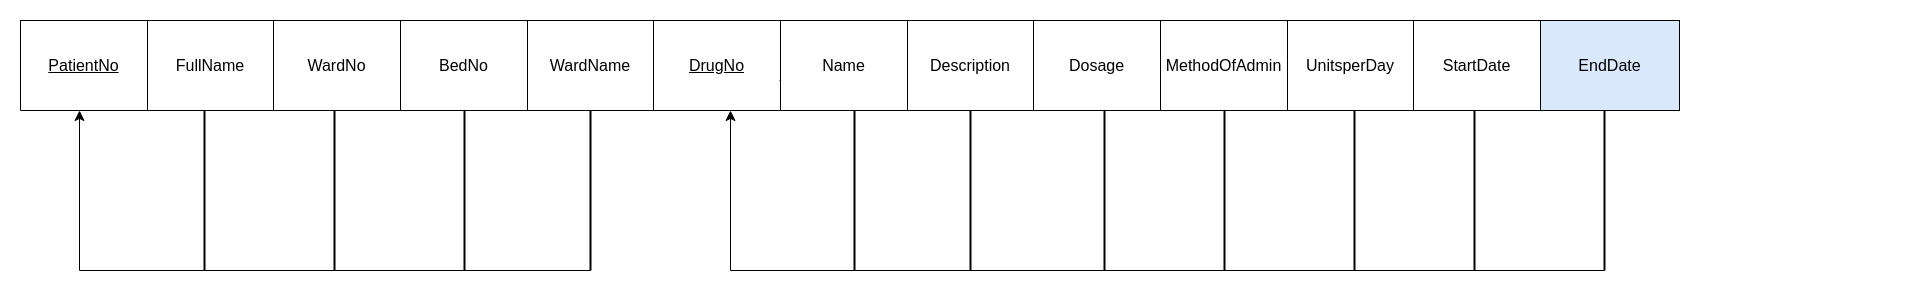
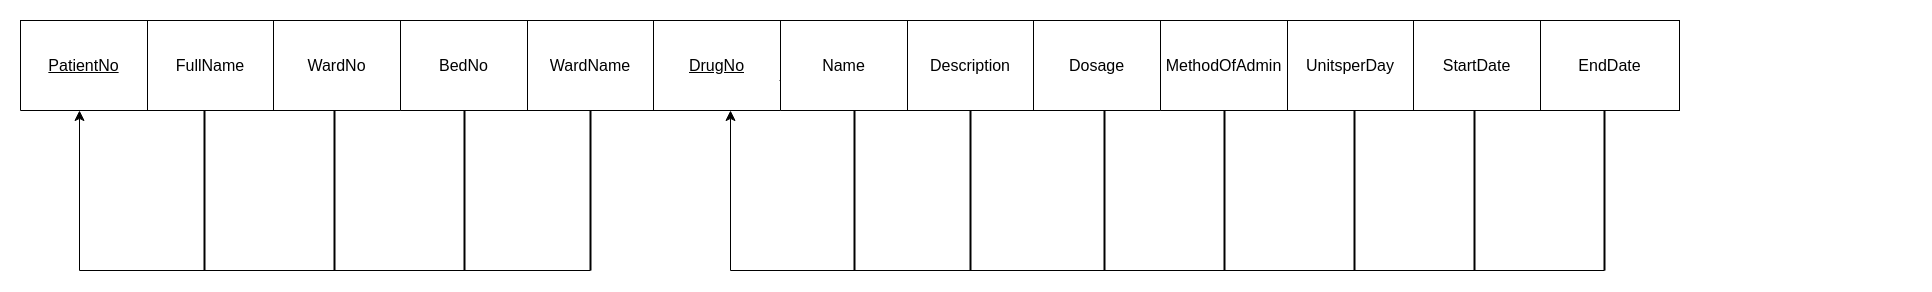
  <mxCell id="0" />
  <mxCell id="1" parent="0" />
  <mxCell id="2" value="" style="shape=table;startSize=0;container=1;collapsible=0;childLayout=tableLayout;fontSize=16;" vertex="1" parent="1"><mxGeometry x="20" y="20" width="380" height="90" as="geometry" /></mxCell>
  <mxCell id="3" value="" style="shape=tableRow;horizontal=0;startSize=0;swimlaneHead=0;swimlaneBody=0;strokeColor=inherit;top=0;left=0;bottom=0;right=0;collapsible=0;dropTarget=0;fillColor=none;points=[[0,0.5],[1,0.5]];portConstraint=eastwest;fontSize=16;" vertex="1" parent="2"><mxGeometry width="380" height="90" as="geometry" /></mxCell>
  <mxCell id="4" value="&lt;u&gt;PatientNo&lt;/u&gt;" style="shape=partialRectangle;html=1;whiteSpace=wrap;connectable=0;strokeColor=inherit;overflow=hidden;fillColor=none;top=0;left=0;bottom=0;right=0;pointerEvents=1;fontSize=16;" vertex="1" parent="3"><mxGeometry width="127" height="90" as="geometry"><mxRectangle width="127" height="90" as="alternateBounds" /></mxGeometry></mxCell>
  <mxCell id="5" value="FullName" style="shape=partialRectangle;html=1;whiteSpace=wrap;connectable=0;strokeColor=inherit;overflow=hidden;fillColor=none;top=0;left=0;bottom=0;right=0;pointerEvents=1;fontSize=16;" vertex="1" parent="3"><mxGeometry x="127" width="126" height="90" as="geometry"><mxRectangle width="126" height="90" as="alternateBounds" /></mxGeometry></mxCell>
  <mxCell id="6" value="WardNo" style="shape=partialRectangle;html=1;whiteSpace=wrap;connectable=0;strokeColor=inherit;overflow=hidden;fillColor=none;top=0;left=0;bottom=0;right=0;pointerEvents=1;fontSize=16;" vertex="1" parent="3"><mxGeometry x="253" width="127" height="90" as="geometry"><mxRectangle width="127" height="90" as="alternateBounds" /></mxGeometry></mxCell>
  <mxCell id="7" value="" style="shape=table;startSize=0;container=1;collapsible=0;childLayout=tableLayout;fontSize=16;" vertex="1" parent="1"><mxGeometry x="400" y="20" width="380" height="90" as="geometry" /></mxCell>
  <mxCell id="8" value="" style="shape=tableRow;horizontal=0;startSize=0;swimlaneHead=0;swimlaneBody=0;strokeColor=inherit;top=0;left=0;bottom=0;right=0;collapsible=0;dropTarget=0;fillColor=none;points=[[0,0.5],[1,0.5]];portConstraint=eastwest;fontSize=16;" vertex="1" parent="7"><mxGeometry width="380" height="90" as="geometry" /></mxCell>
  <mxCell id="9" value="BedNo&lt;span style=&quot;white-space: pre;&quot;&gt;&lt;/span&gt;" style="shape=partialRectangle;html=1;whiteSpace=wrap;connectable=0;strokeColor=inherit;overflow=hidden;fillColor=none;top=0;left=0;bottom=0;right=0;pointerEvents=1;fontSize=16;" vertex="1" parent="8"><mxGeometry width="127" height="90" as="geometry"><mxRectangle width="127" height="90" as="alternateBounds" /></mxGeometry></mxCell>
  <mxCell id="10" value="WardName" style="shape=partialRectangle;html=1;whiteSpace=wrap;connectable=0;strokeColor=inherit;overflow=hidden;fillColor=none;top=0;left=0;bottom=0;right=0;pointerEvents=1;fontSize=16;" vertex="1" parent="8"><mxGeometry x="127" width="126" height="90" as="geometry"><mxRectangle width="126" height="90" as="alternateBounds" /></mxGeometry></mxCell>
  <mxCell id="11" value="&lt;u&gt;DrugNo&lt;/u&gt;" style="shape=partialRectangle;html=1;whiteSpace=wrap;connectable=0;strokeColor=inherit;overflow=hidden;fillColor=none;top=0;left=0;bottom=0;right=0;pointerEvents=1;fontSize=16;" vertex="1" parent="8"><mxGeometry x="253" width="127" height="90" as="geometry"><mxRectangle width="127" height="90" as="alternateBounds" /></mxGeometry></mxCell>
  <mxCell id="12" value="" style="shape=table;startSize=0;container=1;collapsible=0;childLayout=tableLayout;fontSize=16;" vertex="1" parent="1"><mxGeometry x="780" y="20" width="380" height="90" as="geometry" /></mxCell>
  <mxCell id="13" value="" style="shape=tableRow;horizontal=0;startSize=0;swimlaneHead=0;swimlaneBody=0;strokeColor=inherit;top=0;left=0;bottom=0;right=0;collapsible=0;dropTarget=0;fillColor=none;points=[[0,0.5],[1,0.5]];portConstraint=eastwest;fontSize=16;" vertex="1" parent="12"><mxGeometry width="380" height="90" as="geometry" /></mxCell>
  <mxCell id="14" value="Name" style="shape=partialRectangle;html=1;whiteSpace=wrap;connectable=0;strokeColor=inherit;overflow=hidden;fillColor=none;top=0;left=0;bottom=0;right=0;pointerEvents=1;fontSize=16;" vertex="1" parent="13"><mxGeometry width="127" height="90" as="geometry"><mxRectangle width="127" height="90" as="alternateBounds" /></mxGeometry></mxCell>
  <mxCell id="15" value="Description" style="shape=partialRectangle;html=1;whiteSpace=wrap;connectable=0;strokeColor=inherit;overflow=hidden;fillColor=none;top=0;left=0;bottom=0;right=0;pointerEvents=1;fontSize=16;" vertex="1" parent="13"><mxGeometry x="127" width="126" height="90" as="geometry"><mxRectangle width="126" height="90" as="alternateBounds" /></mxGeometry></mxCell>
  <mxCell id="16" value="Dosage" style="shape=partialRectangle;html=1;whiteSpace=wrap;connectable=0;strokeColor=inherit;overflow=hidden;fillColor=none;top=0;left=0;bottom=0;right=0;pointerEvents=1;fontSize=16;" vertex="1" parent="13"><mxGeometry x="253" width="127" height="90" as="geometry"><mxRectangle width="127" height="90" as="alternateBounds" /></mxGeometry></mxCell>
  <mxCell id="17" value="" style="shape=tableRow;horizontal=0;startSize=0;swimlaneHead=0;swimlaneBody=0;strokeColor=inherit;top=0;left=0;bottom=0;right=0;collapsible=0;dropTarget=0;fillColor=none;points=[[0,0.5],[1,0.5]];portConstraint=eastwest;fontSize=16;" vertex="1" parent="1"><mxGeometry x="1159" y="20" width="380" height="90" as="geometry" /></mxCell>
  <mxCell id="18" value="" style="edgeStyle=none;curved=1;rounded=0;orthogonalLoop=1;jettySize=auto;html=1;fontSize=12;startSize=8;endSize=8;" edge="1" parent="1" source="19" target="25"><mxGeometry relative="1" as="geometry" /></mxCell>
  <mxCell id="19" value="" style="shape=table;startSize=0;container=1;collapsible=0;childLayout=tableLayout;fontSize=16;" vertex="1" parent="1"><mxGeometry x="1160" y="20" width="380" height="90" as="geometry" /></mxCell>
  <mxCell id="20" value="" style="shape=tableRow;horizontal=0;startSize=0;swimlaneHead=0;swimlaneBody=0;strokeColor=inherit;top=0;left=0;bottom=0;right=0;collapsible=0;dropTarget=0;fillColor=none;points=[[0,0.5],[1,0.5]];portConstraint=eastwest;fontSize=16;" vertex="1" parent="19"><mxGeometry width="380" height="90" as="geometry" /></mxCell>
  <mxCell id="21" value="MethodOfAdmin&lt;span style=&quot;white-space: pre;&quot;&gt;&lt;/span&gt;" style="shape=partialRectangle;html=1;whiteSpace=wrap;connectable=0;strokeColor=inherit;overflow=hidden;fillColor=none;top=0;left=0;bottom=0;right=0;pointerEvents=1;fontSize=16;" vertex="1" parent="20"><mxGeometry width="127" height="90" as="geometry"><mxRectangle width="127" height="90" as="alternateBounds" /></mxGeometry></mxCell>
  <mxCell id="22" value="UnitsperDay" style="shape=partialRectangle;html=1;whiteSpace=wrap;connectable=0;strokeColor=inherit;overflow=hidden;fillColor=none;top=0;left=0;bottom=0;right=0;pointerEvents=1;fontSize=16;" vertex="1" parent="20"><mxGeometry x="127" width="126" height="90" as="geometry"><mxRectangle width="126" height="90" as="alternateBounds" /></mxGeometry></mxCell>
  <mxCell id="23" value="StartDate" style="shape=partialRectangle;html=1;whiteSpace=wrap;connectable=0;strokeColor=inherit;overflow=hidden;fillColor=none;top=0;left=0;bottom=0;right=0;pointerEvents=1;fontSize=16;" vertex="1" parent="20"><mxGeometry x="253" width="127" height="90" as="geometry"><mxRectangle width="127" height="90" as="alternateBounds" /></mxGeometry></mxCell>
  <mxCell id="24" value="" style="shape=tableRow;horizontal=0;startSize=0;swimlaneHead=0;swimlaneBody=0;strokeColor=inherit;top=0;left=0;bottom=0;right=0;collapsible=0;dropTarget=0;fillColor=none;points=[[0,0.5],[1,0.5]];portConstraint=eastwest;fontSize=16;" vertex="1" parent="1"><mxGeometry x="1379" y="30" width="531" height="90" as="geometry" /></mxCell>
- <mxCell id="25" value="EndDate" style="whiteSpace=wrap;html=1;fontSize=16;startSize=0;fillColor=#dae8fc;" vertex="1" parent="24"><mxGeometry x="161" y="-10" width="139" height="90" as="geometry" /></mxCell>
+ <mxCell id="25" value="EndDate" style="whiteSpace=wrap;html=1;fontSize=16;startSize=0;" vertex="1" parent="24"><mxGeometry x="161" y="-10" width="139" height="90" as="geometry" /></mxCell>
  <mxCell id="26" value="" style="endArrow=none;html=1;rounded=0;fontSize=12;startSize=8;endSize=8;curved=1;" edge="1" parent="1" target="8"><mxGeometry width="50" height="50" relative="1" as="geometry"><mxPoint x="779" y="80" as="sourcePoint" /><mxPoint x="829" y="30" as="targetPoint" /></mxGeometry></mxCell>
  <mxCell id="27" value="" style="line;strokeWidth=2;direction=south;html=1;" vertex="1" parent="1"><mxGeometry x="199" y="110" width="10" height="160" as="geometry" /></mxCell>
  <mxCell id="28" value="" style="line;strokeWidth=2;direction=south;html=1;" vertex="1" parent="1"><mxGeometry x="329" y="110" width="10" height="160" as="geometry" /></mxCell>
  <mxCell id="29" value="" style="line;strokeWidth=2;direction=south;html=1;" vertex="1" parent="1"><mxGeometry x="849" y="110" width="10" height="160" as="geometry" /></mxCell>
  <mxCell id="30" value="" style="line;strokeWidth=2;direction=south;html=1;" vertex="1" parent="1"><mxGeometry x="585" y="110" width="10" height="160" as="geometry" /></mxCell>
  <mxCell id="31" value="" style="line;strokeWidth=2;direction=south;html=1;" vertex="1" parent="1"><mxGeometry x="1599" y="110" width="10" height="160" as="geometry" /></mxCell>
  <mxCell id="32" value="" style="line;strokeWidth=2;direction=south;html=1;" vertex="1" parent="1"><mxGeometry x="1469" y="110" width="10" height="160" as="geometry" /></mxCell>
  <mxCell id="33" value="" style="line;strokeWidth=2;direction=south;html=1;" vertex="1" parent="1"><mxGeometry x="1349" y="110" width="10" height="160" as="geometry" /></mxCell>
  <mxCell id="34" value="" style="line;strokeWidth=2;direction=south;html=1;" vertex="1" parent="1"><mxGeometry x="1219" y="110" width="10" height="160" as="geometry" /></mxCell>
  <mxCell id="35" value="" style="line;strokeWidth=2;direction=south;html=1;" vertex="1" parent="1"><mxGeometry x="1099" y="110" width="10" height="160" as="geometry" /></mxCell>
  <mxCell id="36" value="" style="line;strokeWidth=2;direction=south;html=1;" vertex="1" parent="1"><mxGeometry x="965" y="110" width="10" height="160" as="geometry" /></mxCell>
  <mxCell id="37" value="" style="edgeStyle=segmentEdgeStyle;endArrow=classic;html=1;curved=0;rounded=0;endSize=8;startSize=8;fontSize=12;exitX=1;exitY=0.5;exitDx=0;exitDy=0;exitPerimeter=0;" edge="1" parent="1" source="30"><mxGeometry width="50" height="50" relative="1" as="geometry"><mxPoint x="849" y="80" as="sourcePoint" /><mxPoint x="79" y="110" as="targetPoint" /></mxGeometry></mxCell>
  <mxCell id="38" value="" style="line;strokeWidth=2;direction=south;html=1;" vertex="1" parent="1"><mxGeometry x="459" y="110" width="10" height="160" as="geometry" /></mxCell>
  <mxCell id="39" value="" style="edgeStyle=segmentEdgeStyle;endArrow=classic;html=1;curved=0;rounded=0;endSize=8;startSize=8;fontSize=12;exitX=1;exitY=0.5;exitDx=0;exitDy=0;exitPerimeter=0;fontStyle=1" edge="1" parent="1" source="31"><mxGeometry width="50" height="50" relative="1" as="geometry"><mxPoint x="1600" y="270" as="sourcePoint" /><mxPoint x="730" y="110" as="targetPoint" /></mxGeometry></mxCell>
